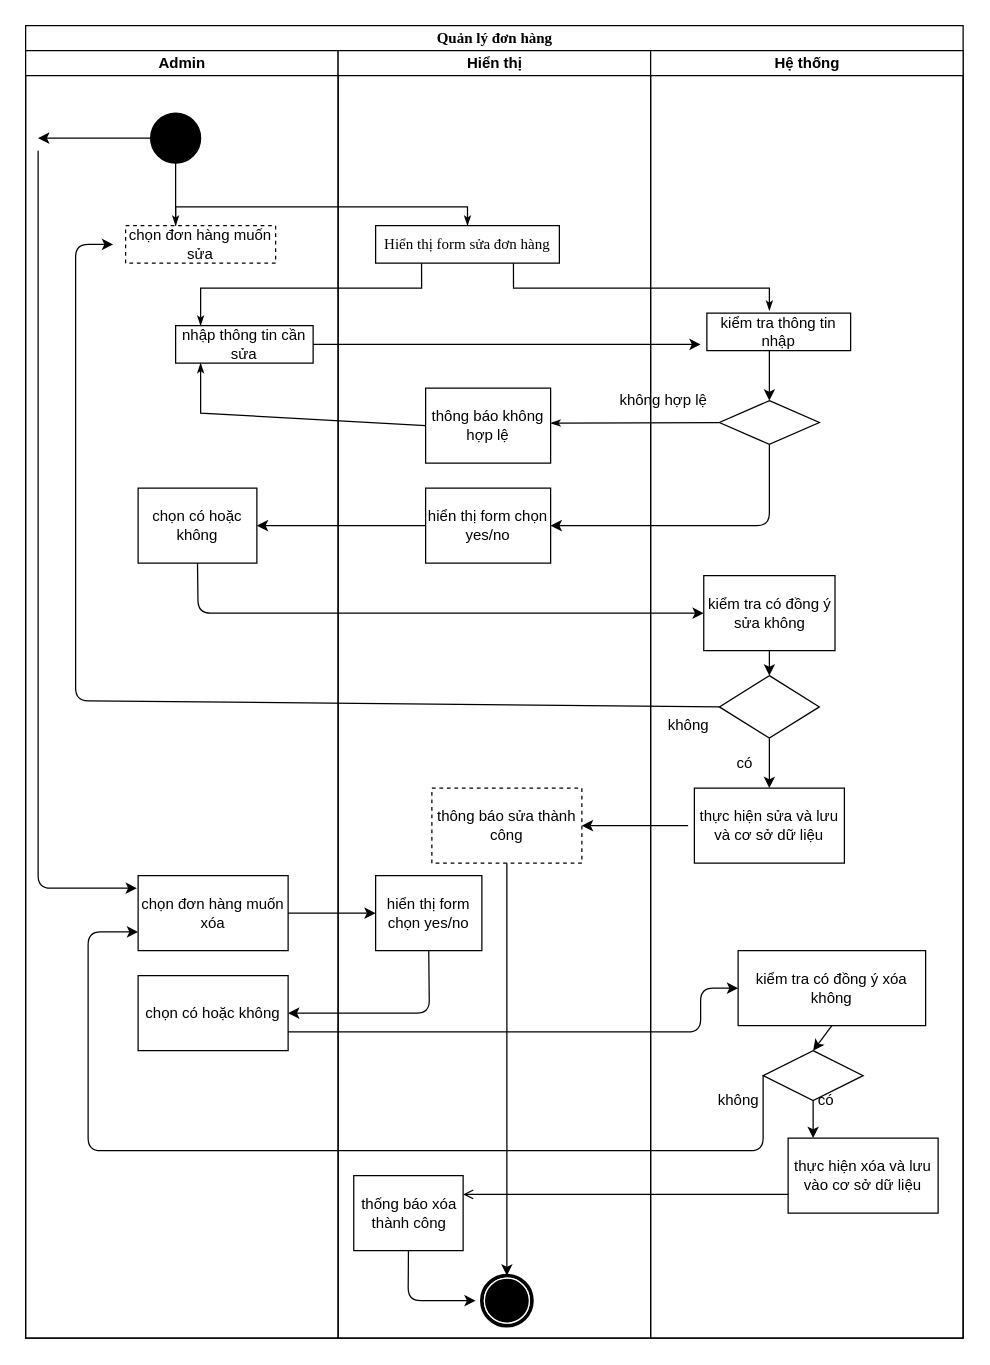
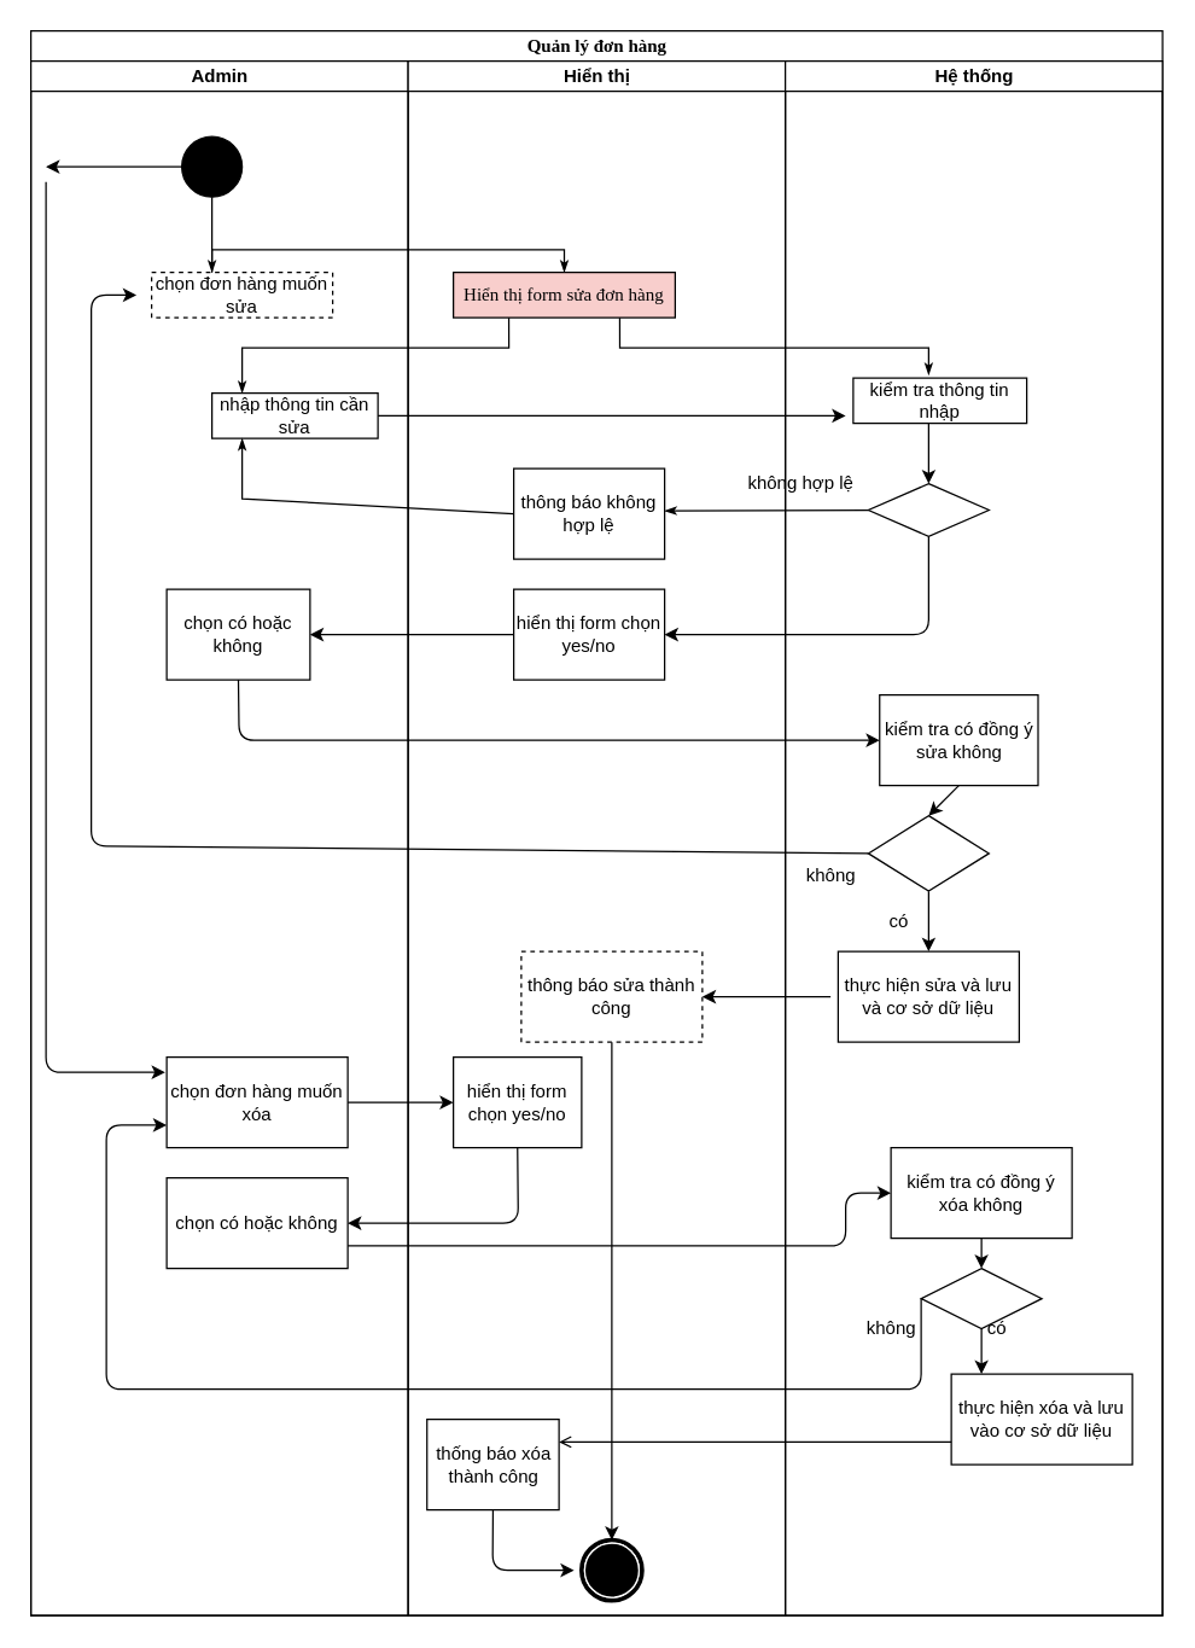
  <mxCell id="0" />
  <mxCell id="1" parent="0" />
  <mxCell id="2" value="Quản lý đơn hàng" style="swimlane;html=1;childLayout=stackLayout;startSize=20;rounded=0;shadow=0;comic=0;labelBackgroundColor=none;strokeWidth=1;fontFamily=Verdana;fontSize=12;align=center;" parent="1" vertex="1"><mxGeometry x="20" y="20" width="750" height="1050" as="geometry" /></mxCell>
  <mxCell id="3" value="Admin" style="swimlane;html=1;startSize=20;" parent="2" vertex="1"><mxGeometry y="20" width="250" height="1030" as="geometry" /></mxCell>
  <mxCell id="4" style="edgeStyle=none;rounded=0;html=1;labelBackgroundColor=none;startArrow=none;startFill=0;startSize=5;endArrow=classicThin;endFill=1;endSize=5;jettySize=auto;orthogonalLoop=1;strokeWidth=1;fontFamily=Verdana;fontSize=12;exitX=0;exitY=0.5;exitDx=0;exitDy=0;" parent="3" source="30" edge="1"><mxGeometry relative="1" as="geometry"><mxPoint x="420" y="298" as="targetPoint" /><Array as="points" /></mxGeometry></mxCell>
  <mxCell id="5" value="" style="endArrow=classic;html=1;" parent="3" edge="1"><mxGeometry width="50" height="50" relative="1" as="geometry"><mxPoint x="10" y="80" as="sourcePoint" /><mxPoint x="89" y="670" as="targetPoint" /><Array as="points"><mxPoint x="10" y="670" /></Array></mxGeometry></mxCell>
  <mxCell id="6" value="" style="ellipse;whiteSpace=wrap;html=1;rounded=0;shadow=0;comic=0;labelBackgroundColor=none;strokeWidth=1;fillColor=#000000;fontFamily=Verdana;fontSize=12;align=center;" parent="3" vertex="1"><mxGeometry x="100" y="50" width="40" height="40" as="geometry" /></mxCell>
  <mxCell id="7" value="chọn có hoặc không" style="rounded=0;whiteSpace=wrap;html=1;" parent="3" vertex="1"><mxGeometry x="90" y="350" width="95" height="60" as="geometry" /></mxCell>
  <mxCell id="8" style="edgeStyle=orthogonalEdgeStyle;rounded=0;html=1;labelBackgroundColor=none;startArrow=none;startFill=0;startSize=5;endArrow=classicThin;endFill=1;endSize=5;jettySize=auto;orthogonalLoop=1;strokeWidth=1;fontFamily=Verdana;fontSize=12" parent="3" source="6" edge="1"><mxGeometry relative="1" as="geometry"><mxPoint x="120" y="140" as="targetPoint" /></mxGeometry></mxCell>
  <mxCell id="9" value="chọn đơn hàng muốn xóa" style="rounded=0;whiteSpace=wrap;html=1;" parent="3" vertex="1"><mxGeometry x="90" y="660" width="120" height="60" as="geometry" /></mxCell>
  <mxCell id="10" value="chọn có hoặc không" style="rounded=0;whiteSpace=wrap;html=1;" parent="3" vertex="1"><mxGeometry x="90" y="740" width="120" height="60" as="geometry" /></mxCell>
  <mxCell id="11" value="chọn đơn hàng muốn sửa" style="rounded=0;whiteSpace=wrap;html=1;dashed=1;" vertex="1" parent="3"><mxGeometry x="80" y="140" width="120" height="30" as="geometry" /></mxCell>
  <mxCell id="12" value="nhập thông tin cần sửa" style="rounded=0;whiteSpace=wrap;html=1;" vertex="1" parent="3"><mxGeometry x="120" y="220" width="110" height="30" as="geometry" /></mxCell>
  <mxCell id="13" style="edgeStyle=orthogonalEdgeStyle;rounded=0;html=1;entryX=0.5;entryY=0;labelBackgroundColor=none;startArrow=none;startFill=0;startSize=5;endArrow=classicThin;endFill=1;endSize=5;jettySize=auto;orthogonalLoop=1;strokeWidth=1;fontFamily=Verdana;fontSize=12" parent="2" target="20" edge="1"><mxGeometry relative="1" as="geometry"><Array as="points"><mxPoint x="354" y="145" /></Array><mxPoint x="120" y="160" as="sourcePoint" /></mxGeometry></mxCell>
  <mxCell id="14" style="edgeStyle=orthogonalEdgeStyle;rounded=0;html=1;exitX=0.75;exitY=1;labelBackgroundColor=none;startArrow=none;startFill=0;startSize=5;endArrow=classicThin;endFill=1;endSize=5;jettySize=auto;orthogonalLoop=1;strokeWidth=1;fontFamily=Verdana;fontSize=12" parent="2" source="20" edge="1"><mxGeometry relative="1" as="geometry"><Array as="points"><mxPoint x="390" y="210" /><mxPoint x="595" y="210" /></Array><mxPoint x="595" y="228" as="targetPoint" /></mxGeometry></mxCell>
  <mxCell id="15" style="edgeStyle=orthogonalEdgeStyle;rounded=0;html=1;exitX=0.25;exitY=1;entryX=0.5;entryY=0;labelBackgroundColor=none;startArrow=none;startFill=0;startSize=5;endArrow=classicThin;endFill=1;endSize=5;jettySize=auto;orthogonalLoop=1;strokeWidth=1;fontFamily=Verdana;fontSize=12" parent="2" source="20" edge="1"><mxGeometry relative="1" as="geometry"><Array as="points"><mxPoint x="317" y="210" /><mxPoint x="140" y="210" /></Array><mxPoint x="140" y="240" as="targetPoint" /></mxGeometry></mxCell>
  <mxCell id="16" style="edgeStyle=none;rounded=0;html=1;labelBackgroundColor=none;startArrow=none;startFill=0;startSize=5;endArrow=classicThin;endFill=1;endSize=5;jettySize=auto;orthogonalLoop=1;strokeWidth=1;fontFamily=Verdana;fontSize=12;exitX=0;exitY=0.5;exitDx=0;exitDy=0;entryX=0.5;entryY=1;entryDx=0;entryDy=0;" parent="2" source="21" edge="1"><mxGeometry relative="1" as="geometry"><mxPoint x="162.727" y="330" as="sourcePoint" /><mxPoint x="140" y="270" as="targetPoint" /><Array as="points"><mxPoint x="140" y="310" /></Array></mxGeometry></mxCell>
  <mxCell id="17" value="Hiển thị" style="swimlane;html=1;startSize=20;" parent="2" vertex="1"><mxGeometry x="250" y="20" width="250" height="1030" as="geometry" /></mxCell>
  <mxCell id="18" value="thống báo xóa thành công" style="rounded=0;whiteSpace=wrap;html=1;" parent="17" vertex="1"><mxGeometry x="12.5" y="900" width="87.5" height="60" as="geometry" /></mxCell>
  <mxCell id="19" value="hiển thị form chọn yes/no" style="rounded=0;whiteSpace=wrap;html=1;" parent="17" vertex="1"><mxGeometry x="30" y="660" width="85" height="60" as="geometry" /></mxCell>
- <mxCell id="20" value="Hiển thị form sửa đơn hàng" style="whiteSpace=wrap;html=1;rounded=0;shadow=0;comic=0;labelBackgroundColor=none;strokeWidth=1;fontFamily=Verdana;fontSize=12;align=center;rotation=0;" parent="17" vertex="1"><mxGeometry x="30" y="140" width="147" height="30" as="geometry" /></mxCell>
+ <mxCell id="20" value="Hiển thị form sửa đơn hàng" style="whiteSpace=wrap;html=1;rounded=0;shadow=0;comic=0;labelBackgroundColor=none;strokeWidth=1;fontFamily=Verdana;fontSize=12;align=center;rotation=0;fillColor=#f8cecc;" parent="17" vertex="1"><mxGeometry x="30" y="140" width="147" height="30" as="geometry" /></mxCell>
  <mxCell id="21" value="thông báo không hợp lệ" style="rounded=0;whiteSpace=wrap;html=1;" parent="17" vertex="1"><mxGeometry x="70" y="270" width="100" height="60" as="geometry" /></mxCell>
  <mxCell id="22" value="hiển thị form chọn yes/no" style="rounded=0;whiteSpace=wrap;html=1;" parent="17" vertex="1"><mxGeometry x="70" y="350" width="100" height="60" as="geometry" /></mxCell>
  <mxCell id="23" value="thông báo sửa thành công" style="rounded=0;whiteSpace=wrap;html=1;dashed=1;" parent="17" vertex="1"><mxGeometry x="75" y="590" width="120" height="60" as="geometry" /></mxCell>
  <mxCell id="24" value="" style="shape=mxgraph.bpmn.shape;html=1;verticalLabelPosition=bottom;labelBackgroundColor=#ffffff;verticalAlign=top;perimeter=ellipsePerimeter;outline=end;symbol=terminate;rounded=0;shadow=0;comic=0;strokeWidth=1;fontFamily=Verdana;fontSize=12;align=center;" parent="17" vertex="1"><mxGeometry x="115" y="980" width="40" height="40" as="geometry" /></mxCell>
  <mxCell id="25" value="" style="endArrow=classic;html=1;exitX=0.5;exitY=1;exitDx=0;exitDy=0;entryX=0.5;entryY=0;entryDx=0;entryDy=0;" parent="17" source="23" target="24" edge="1"><mxGeometry width="50" height="50" relative="1" as="geometry"><mxPoint x="60" y="780" as="sourcePoint" /><mxPoint x="135" y="900" as="targetPoint" /></mxGeometry></mxCell>
  <mxCell id="26" value="Hệ thống" style="swimlane;html=1;startSize=20;" parent="2" vertex="1"><mxGeometry x="500" y="20" width="250" height="1030" as="geometry" /></mxCell>
  <mxCell id="27" value="có" style="text;html=1;align=center;verticalAlign=middle;resizable=0;points=[];autosize=1;" parent="26" vertex="1"><mxGeometry x="60" y="560" width="30" height="20" as="geometry" /></mxCell>
  <mxCell id="28" value="thực hiện sửa và lưu và cơ sở dữ liệu" style="rounded=0;whiteSpace=wrap;html=1;" parent="26" vertex="1"><mxGeometry x="35" y="590" width="120" height="60" as="geometry" /></mxCell>
  <mxCell id="29" value="" style="rhombus;whiteSpace=wrap;html=1;" parent="26" vertex="1"><mxGeometry x="55" y="500" width="80" height="50" as="geometry" /></mxCell>
  <mxCell id="30" value="" style="rhombus;whiteSpace=wrap;html=1;" parent="26" vertex="1"><mxGeometry x="55" y="280" width="80" height="35" as="geometry" /></mxCell>
  <mxCell id="31" value="" style="endArrow=classic;html=1;exitX=0.5;exitY=1;exitDx=0;exitDy=0;" parent="26" edge="1"><mxGeometry width="50" height="50" relative="1" as="geometry"><mxPoint x="95" y="238" as="sourcePoint" /><mxPoint x="95" y="280" as="targetPoint" /></mxGeometry></mxCell>
  <mxCell id="32" value="" style="endArrow=classic;html=1;exitX=0.5;exitY=1;exitDx=0;exitDy=0;entryX=0.5;entryY=0;entryDx=0;entryDy=0;" parent="26" source="34" target="29" edge="1"><mxGeometry width="50" height="50" relative="1" as="geometry"><mxPoint x="-190" y="400" as="sourcePoint" /><mxPoint x="-140" y="350" as="targetPoint" /></mxGeometry></mxCell>
  <mxCell id="33" value="" style="endArrow=classic;html=1;exitX=0.5;exitY=1;exitDx=0;exitDy=0;entryX=0.5;entryY=0;entryDx=0;entryDy=0;" parent="26" source="29" target="28" edge="1"><mxGeometry width="50" height="50" relative="1" as="geometry"><mxPoint x="-190" y="730" as="sourcePoint" /><mxPoint x="-140" y="680" as="targetPoint" /></mxGeometry></mxCell>
- <mxCell id="34" value="kiểm tra có đồng ý sửa không" style="rounded=0;whiteSpace=wrap;html=1;" parent="26" vertex="1"><mxGeometry x="42.5" y="420" width="105" height="60" as="geometry" /></mxCell>
- <mxCell id="35" value="kiểm tra có đồng ý xóa không" style="rounded=0;whiteSpace=wrap;html=1;" parent="26" vertex="1"><mxGeometry x="70" y="720" width="150" height="60" as="geometry" /></mxCell>
+ <mxCell id="34" value="kiểm tra có đồng ý sửa không" style="rounded=0;whiteSpace=wrap;html=1;" parent="26" vertex="1"><mxGeometry x="62.5" y="420" width="105" height="60" as="geometry" /></mxCell>
+ <mxCell id="35" value="kiểm tra có đồng ý xóa không" style="rounded=0;whiteSpace=wrap;html=1;" parent="26" vertex="1"><mxGeometry x="70" y="720" width="120" height="60" as="geometry" /></mxCell>
  <mxCell id="36" value="" style="rhombus;whiteSpace=wrap;html=1;" parent="26" vertex="1"><mxGeometry x="90" y="800" width="80" height="40" as="geometry" /></mxCell>
  <mxCell id="37" value="" style="endArrow=classic;html=1;exitX=0.5;exitY=1;exitDx=0;exitDy=0;entryX=0.5;entryY=0;entryDx=0;entryDy=0;" parent="26" source="35" target="36" edge="1"><mxGeometry width="50" height="50" relative="1" as="geometry"><mxPoint x="-190" y="810" as="sourcePoint" /><mxPoint x="-140" y="760" as="targetPoint" /></mxGeometry></mxCell>
  <mxCell id="38" value="thực hiện xóa và lưu vào cơ sở dữ liệu" style="rounded=0;whiteSpace=wrap;html=1;" parent="26" vertex="1"><mxGeometry x="110" y="870" width="120" height="60" as="geometry" /></mxCell>
  <mxCell id="39" value="kiểm tra thông tin nhập" style="rounded=0;whiteSpace=wrap;html=1;" vertex="1" parent="26"><mxGeometry x="45" y="210" width="115" height="30" as="geometry" /></mxCell>
  <mxCell id="40" value="" style="endArrow=classic;html=1;exitX=0.5;exitY=1;exitDx=0;exitDy=0;entryX=1;entryY=0.5;entryDx=0;entryDy=0;" parent="2" source="30" target="22" edge="1"><mxGeometry width="50" height="50" relative="1" as="geometry"><mxPoint x="590" y="380" as="sourcePoint" /><mxPoint x="595" y="430" as="targetPoint" /><Array as="points"><mxPoint x="595" y="400" /></Array></mxGeometry></mxCell>
  <mxCell id="41" value="" style="endArrow=classic;html=1;exitX=0;exitY=0.5;exitDx=0;exitDy=0;entryX=1;entryY=0.5;entryDx=0;entryDy=0;" parent="2" source="22" target="7" edge="1"><mxGeometry width="50" height="50" relative="1" as="geometry"><mxPoint x="310" y="350" as="sourcePoint" /><mxPoint x="190" y="430" as="targetPoint" /></mxGeometry></mxCell>
  <mxCell id="42" value="" style="endArrow=classic;html=1;exitX=0.5;exitY=1;exitDx=0;exitDy=0;entryX=0;entryY=0.5;entryDx=0;entryDy=0;" parent="2" source="7" target="34" edge="1"><mxGeometry width="50" height="50" relative="1" as="geometry"><mxPoint x="310" y="550" as="sourcePoint" /><mxPoint x="540" y="510" as="targetPoint" /><Array as="points"><mxPoint x="138" y="470" /></Array></mxGeometry></mxCell>
  <mxCell id="43" value="" style="endArrow=classic;html=1;exitX=1;exitY=0.5;exitDx=0;exitDy=0;" parent="2" source="9" target="19" edge="1"><mxGeometry width="50" height="50" relative="1" as="geometry"><mxPoint x="310" y="800" as="sourcePoint" /><mxPoint x="270" y="770" as="targetPoint" /></mxGeometry></mxCell>
  <mxCell id="44" value="" style="endArrow=classic;html=1;exitX=1;exitY=0.75;exitDx=0;exitDy=0;" parent="2" source="10" target="35" edge="1"><mxGeometry width="50" height="50" relative="1" as="geometry"><mxPoint x="310" y="740" as="sourcePoint" /><mxPoint x="590" y="770" as="targetPoint" /><Array as="points"><mxPoint x="540" y="805" /><mxPoint x="540" y="770" /></Array></mxGeometry></mxCell>
  <mxCell id="45" value="" style="endArrow=classic;html=1;exitX=0;exitY=0.5;exitDx=0;exitDy=0;entryX=0;entryY=0.75;entryDx=0;entryDy=0;" parent="2" source="36" target="9" edge="1"><mxGeometry width="50" height="50" relative="1" as="geometry"><mxPoint x="310" y="830" as="sourcePoint" /><mxPoint x="50" y="780" as="targetPoint" /><Array as="points"><mxPoint x="590" y="900" /><mxPoint x="50" y="900" /><mxPoint x="50" y="785" /><mxPoint x="50" y="725" /></Array></mxGeometry></mxCell>
  <mxCell id="46" value="" style="endArrow=classic;html=1;exitX=0.5;exitY=1;exitDx=0;exitDy=0;entryX=1;entryY=0.5;entryDx=0;entryDy=0;" parent="2" source="19" target="10" edge="1"><mxGeometry width="50" height="50" relative="1" as="geometry"><mxPoint x="310" y="700" as="sourcePoint" /><mxPoint x="210" y="840" as="targetPoint" /><Array as="points"><mxPoint x="323" y="790" /></Array></mxGeometry></mxCell>
  <mxCell id="47" value="" style="endArrow=open;html=1;exitX=0;exitY=0.75;exitDx=0;exitDy=0;entryX=1;entryY=0.25;entryDx=0;entryDy=0;" parent="2" source="38" target="18" edge="1"><mxGeometry width="50" height="50" relative="1" as="geometry"><mxPoint x="310" y="870" as="sourcePoint" /><mxPoint x="360" y="820" as="targetPoint" /></mxGeometry></mxCell>
  <mxCell id="48" value="" style="endArrow=classic;html=1;exitX=0;exitY=0.5;exitDx=0;exitDy=0;entryX=0;entryY=0.5;entryDx=0;entryDy=0;" parent="2" source="29" edge="1"><mxGeometry width="50" height="50" relative="1" as="geometry"><mxPoint x="310" y="420" as="sourcePoint" /><mxPoint x="70" y="175" as="targetPoint" /><Array as="points"><mxPoint x="40" y="540" /><mxPoint x="40" y="175" /></Array></mxGeometry></mxCell>
  <mxCell id="49" value="không hợp lệ" style="text;html=1;align=center;verticalAlign=middle;resizable=0;points=[];autosize=1;" parent="1" vertex="1"><mxGeometry x="485" y="310" width="90" height="20" as="geometry" /></mxCell>
  <mxCell id="50" value="không" style="text;html=1;align=center;verticalAlign=middle;resizable=0;points=[];autosize=1;" parent="1" vertex="1"><mxGeometry x="525" y="570" width="50" height="20" as="geometry" /></mxCell>
  <mxCell id="51" value="" style="endArrow=classic;html=1;entryX=1;entryY=0.5;entryDx=0;entryDy=0;" parent="1" target="23" edge="1"><mxGeometry width="50" height="50" relative="1" as="geometry"><mxPoint x="550" y="660" as="sourcePoint" /><mxPoint x="380" y="670" as="targetPoint" /></mxGeometry></mxCell>
  <mxCell id="52" value="" style="endArrow=classic;html=1;exitX=0;exitY=0.5;exitDx=0;exitDy=0;" parent="1" source="6" edge="1"><mxGeometry width="50" height="50" relative="1" as="geometry"><mxPoint x="330" y="320" as="sourcePoint" /><mxPoint x="30" y="110" as="targetPoint" /></mxGeometry></mxCell>
  <mxCell id="53" value="không" style="text;html=1;align=center;verticalAlign=middle;resizable=0;points=[];autosize=1;" parent="1" vertex="1"><mxGeometry x="565" y="870" width="50" height="20" as="geometry" /></mxCell>
  <mxCell id="54" value="" style="endArrow=classic;html=1;exitX=0.5;exitY=1;exitDx=0;exitDy=0;" parent="1" source="36" edge="1"><mxGeometry width="50" height="50" relative="1" as="geometry"><mxPoint x="330" y="850" as="sourcePoint" /><mxPoint x="650" y="910" as="targetPoint" /></mxGeometry></mxCell>
  <mxCell id="55" value="có" style="text;html=1;align=center;verticalAlign=middle;resizable=0;points=[];autosize=1;" parent="1" vertex="1"><mxGeometry x="645" y="870" width="30" height="20" as="geometry" /></mxCell>
  <mxCell id="56" value="" style="endArrow=classic;html=1;exitX=0.5;exitY=1;exitDx=0;exitDy=0;" parent="1" source="18" edge="1"><mxGeometry width="50" height="50" relative="1" as="geometry"><mxPoint x="330" y="890" as="sourcePoint" /><mxPoint x="380" y="1040" as="targetPoint" /><Array as="points"><mxPoint x="326" y="1040" /></Array></mxGeometry></mxCell>
  <mxCell id="57" value="" style="endArrow=classic;html=1;exitX=1;exitY=0.5;exitDx=0;exitDy=0;" edge="1" parent="1" source="12"><mxGeometry width="50" height="50" relative="1" as="geometry"><mxPoint x="380" y="400" as="sourcePoint" /><mxPoint x="560" y="275" as="targetPoint" /></mxGeometry></mxCell>
